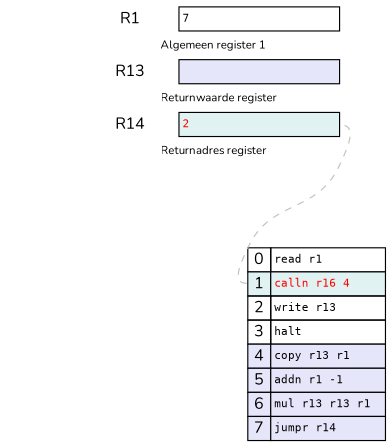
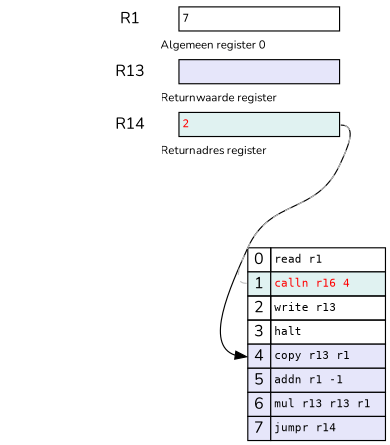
  digraph {
    fontname=Nunito
    nodesep=0.5
    rankdir=TB
    ranksep=1
    node [fontname=Nunito shape=box]
    edge [fontname=Nunito style=invis]
    CPU [color=none height=0 margin=0 style=invis width=0]
-   n2 [label=<     <table border="0" cellborder="1" cellspacing="2">         <tr>             <td color="none">R1</td>             <td port="r0" align="left" width="90%"><font point-size="10" face="monospace" color="black">7</font></td>         </tr>         <tr>             <td color="none" align="left" colspan="2">                 <font point-size="10">Algemeen register 1</font>             </td>         </tr>         <tr>             <td color="none">R13</td>             <td align="left" port="r13" bgcolor="lavender"></td>         </tr>         <tr>             <td color="none" align="left" colspan="2">                 <font point-size="10">Returnwaarde register</font>             </td>         </tr>         <tr>             <td color="none">R14</td>             <td align="left" port="r14" bgcolor="#e0f2f1"><font point-size="10" face="monospace" color="red">2</font></td>         </tr>         <tr>             <td color="none" align="left" colspan="2">                 <font point-size="10">Returnadres register</font>             </td>         </tr>     </table>> shape=plain]
+   n2 [label=<     <table border="0" cellborder="1" cellspacing="2">         <tr>             <td color="none">R1</td>             <td port="r0" align="left" width="90%"><font point-size="10" face="monospace" color="black">7</font></td>         </tr>         <tr>             <td color="none" align="left" colspan="2">                 <font point-size="10">Algemeen register 0</font>             </td>         </tr>         <tr>             <td color="none">R13</td>             <td align="left" port="r13" bgcolor="lavender"></td>         </tr>         <tr>             <td color="none" align="left" colspan="2">                 <font point-size="10">Returnwaarde register</font>             </td>         </tr>         <tr>             <td color="none">R14</td>             <td align="left" port="r14" bgcolor="#e0f2f1"><font point-size="10" face="monospace" color="red">2</font></td>         </tr>         <tr>             <td color="none" align="left" colspan="2">                 <font point-size="10">Returnadres register</font>             </td>         </tr>     </table>> shape=plain]
    RAM [color=none height=0 margin=0 style=invis width=0]
    n4 [label=<     <table align="right" border="0" cellborder="1" cellspacing="0">         <tr>             <td port="m0" width="20%">0</td>             <td align="left" width="100%"><font point-size="10" face="monospace" color="black">read r1</font></td>         </tr>         <tr>             <td port="m1" bgcolor="#e0f2f1">1</td>             <td align="left" bgcolor="#e0f2f1"><font point-size="10" face="monospace" color="red">calln r16 4</font></td>         </tr>         <tr>             <td port="m2">2</td>             <td align="left"><font point-size="10" face="monospace" color="black">write r13</font></td>         </tr>         <tr>             <td port="m3">3</td>             <td align="left"><font point-size="10" face="monospace" color="black">halt</font></td>         </tr>         <tr>             <td port="m4" bgcolor="lavender">4</td>             <td align="left" bgcolor="lavender"><font point-size="10" face="monospace" color="black">copy r13 r1</font></td>         </tr>         <tr>             <td port="m5" bgcolor="lavender">5</td>             <td align="left" bgcolor="lavender"><font point-size="10" face="monospace" color="black">addn r1 -1</font></td>         </tr>         <tr>             <td port="m6" bgcolor="lavender">6</td>             <td align="left" bgcolor="lavender"><font point-size="10" face="monospace" color="black">mul r13 r13 r1</font></td>         </tr>         <tr>             <td port="m7" bgcolor="lavender">7</td>             <td align="left" bgcolor="lavender"><font point-size="10" face="monospace" color="black">jumpr r14</font></td>         </tr>     </table>> shape=plain]
    subgraph sub_1 {
      rank=same
      CPU
      n2
    }
    subgraph sub_2 {
      rank=same
      RAM
      n4
    }
    CPU -> n2
    CPU -> RAM [dir=both]
+   n2 -> n4 [headport=m4 tailport=r14 style=""]
    RAM -> n4
    n4 -> n2 [arrowhead=none color=grey headport=r14 style=dashed tailport=m1]
  }
